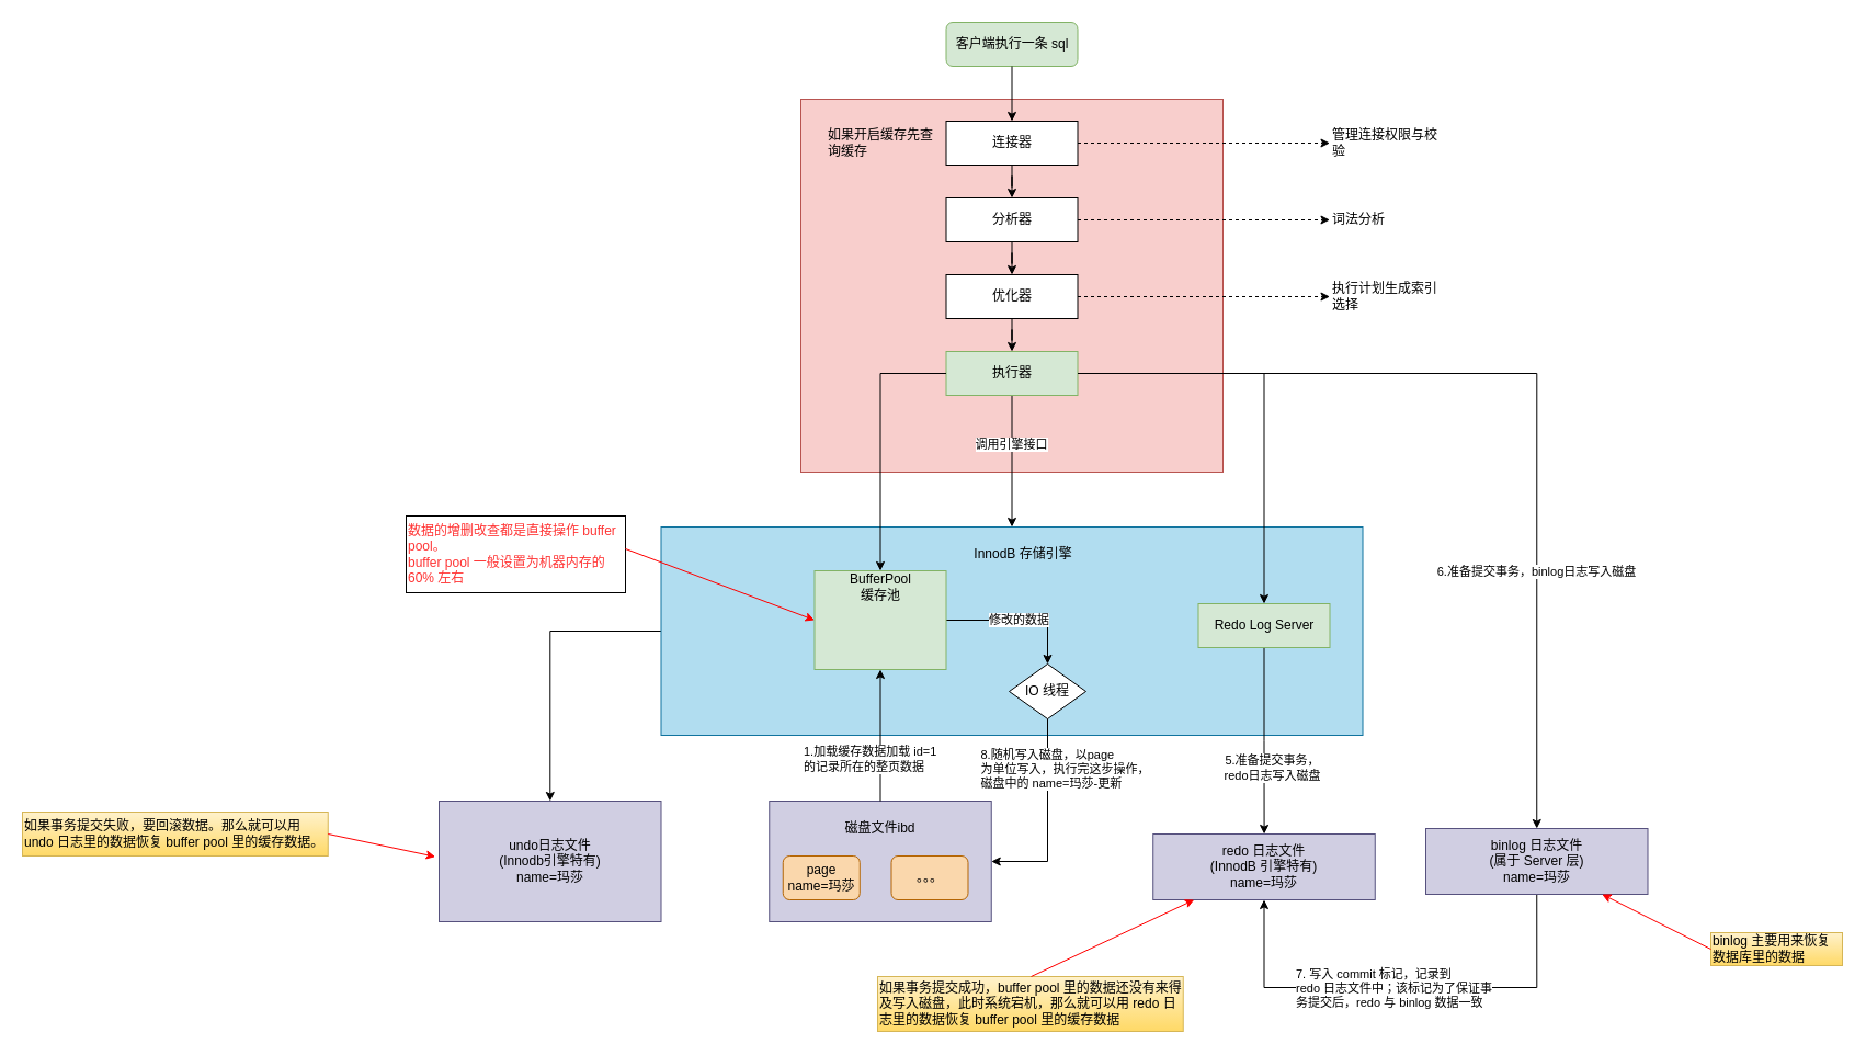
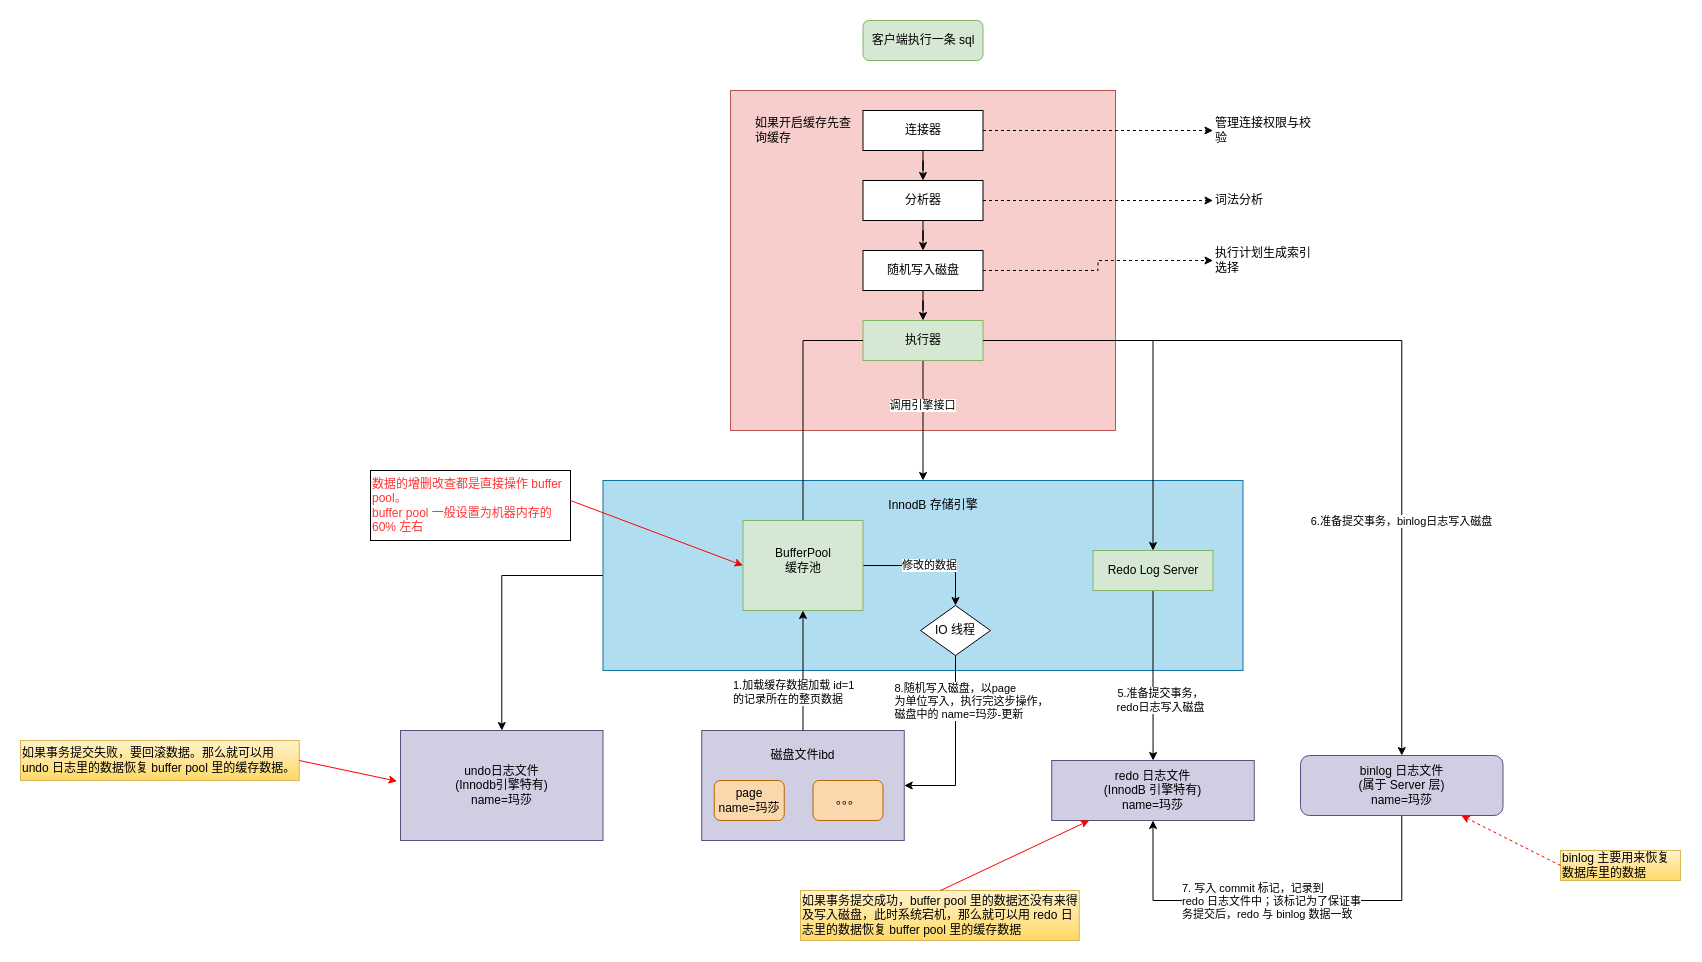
  <mxCell id="0" />
  <mxCell id="1" parent="0" />
  <mxCell id="2" value="客户端执行一条 sql" style="rounded=1;whiteSpace=wrap;html=1;fillColor=#d5e8d4;strokeColor=#82b366;" vertex="1" parent="1"><mxGeometry x="862.5" y="20" width="120" height="40" as="geometry" /></mxCell>
  <mxCell id="3" value="" style="rounded=0;whiteSpace=wrap;html=1;fillColor=#f8cecc;strokeColor=#b85450;" vertex="1" parent="1"><mxGeometry x="730" y="90" width="385" height="340" as="geometry" /></mxCell>
  <mxCell id="4" value="" style="edgeStyle=orthogonalEdgeStyle;rounded=0;orthogonalLoop=1;jettySize=auto;html=1;" edge="1" parent="1" source="6" target="9"><mxGeometry relative="1" as="geometry" /></mxCell>
  <mxCell id="5" style="edgeStyle=orthogonalEdgeStyle;rounded=0;orthogonalLoop=1;jettySize=auto;html=1;exitX=1;exitY=0.5;exitDx=0;exitDy=0;entryX=0;entryY=0.5;entryDx=0;entryDy=0;dashed=1;" edge="1" parent="1" source="6" target="20"><mxGeometry relative="1" as="geometry" /></mxCell>
  <mxCell id="6" value="连接器" style="rounded=0;whiteSpace=wrap;html=1;" vertex="1" parent="1"><mxGeometry x="862.5" y="110" width="120" height="40" as="geometry" /></mxCell>
- <mxCell id="7" style="edgeStyle=orthogonalEdgeStyle;rounded=0;orthogonalLoop=1;jettySize=auto;html=1;" edge="1" parent="1" source="2" target="6"><mxGeometry relative="1" as="geometry" /></mxCell>
  <mxCell id="8" value="" style="edgeStyle=orthogonalEdgeStyle;rounded=0;orthogonalLoop=1;jettySize=auto;html=1;" edge="1" parent="1" source="9" target="13"><mxGeometry relative="1" as="geometry" /></mxCell>
  <mxCell id="9" value="分析器" style="whiteSpace=wrap;html=1;rounded=0;" vertex="1" parent="1"><mxGeometry x="862.5" y="180" width="120" height="40" as="geometry" /></mxCell>
  <mxCell id="10" style="edgeStyle=orthogonalEdgeStyle;rounded=0;orthogonalLoop=1;jettySize=auto;html=1;exitX=0.5;exitY=1;exitDx=0;exitDy=0;" edge="1" parent="1" source="9" target="9"><mxGeometry relative="1" as="geometry" /></mxCell>
  <mxCell id="11" style="edgeStyle=orthogonalEdgeStyle;rounded=0;orthogonalLoop=1;jettySize=auto;html=1;" edge="1" parent="1" source="13" target="18"><mxGeometry relative="1" as="geometry" /></mxCell>
  <mxCell id="12" style="edgeStyle=orthogonalEdgeStyle;rounded=0;orthogonalLoop=1;jettySize=auto;html=1;entryX=0;entryY=0.5;entryDx=0;entryDy=0;dashed=1;" edge="1" parent="1" source="13" target="23"><mxGeometry relative="1" as="geometry" /></mxCell>
- <mxCell id="13" value="优化器" style="whiteSpace=wrap;html=1;rounded=0;" vertex="1" parent="1"><mxGeometry x="862.5" y="250" width="120" height="40" as="geometry" /></mxCell>
+ <mxCell id="13" value="随机写入磁盘" style="whiteSpace=wrap;html=1;rounded=0;" vertex="1" parent="1"><mxGeometry x="862.5" y="250" width="120" height="40" as="geometry" /></mxCell>
  <mxCell id="14" style="edgeStyle=orthogonalEdgeStyle;rounded=0;orthogonalLoop=1;jettySize=auto;html=1;exitX=0.5;exitY=1;exitDx=0;exitDy=0;entryX=0.5;entryY=0;entryDx=0;entryDy=0;" edge="1" parent="1" source="18" target="25"><mxGeometry relative="1" as="geometry" /></mxCell>
  <mxCell id="15" value="调用引擎接口" style="edgeLabel;html=1;align=center;verticalAlign=middle;resizable=0;points=[];" vertex="1" connectable="0" parent="14"><mxGeometry x="-0.269" y="-1" relative="1" as="geometry"><mxPoint as="offset" /></mxGeometry></mxCell>
  <mxCell id="16" style="edgeStyle=orthogonalEdgeStyle;rounded=0;orthogonalLoop=1;jettySize=auto;html=1;entryX=0.5;entryY=0;entryDx=0;entryDy=0;fontColor=#000000;" edge="1" parent="1" source="18" target="49"><mxGeometry relative="1" as="geometry" /></mxCell>
  <mxCell id="17" value="6.准备提交事务，binlog日志写入磁盘" style="edgeLabel;html=1;align=center;verticalAlign=middle;resizable=0;points=[];fontColor=#000000;" vertex="1" connectable="0" parent="16"><mxGeometry x="0.437" y="-1" relative="1" as="geometry"><mxPoint as="offset" /></mxGeometry></mxCell>
  <mxCell id="18" value="执行器" style="whiteSpace=wrap;html=1;rounded=0;fillColor=#d5e8d4;strokeColor=#82b366;" vertex="1" parent="1"><mxGeometry x="862.5" y="320" width="120" height="40" as="geometry" /></mxCell>
  <mxCell id="19" value="如果开启缓存先查询缓存" style="text;html=1;strokeColor=none;fillColor=none;align=left;verticalAlign=middle;whiteSpace=wrap;rounded=0;" vertex="1" parent="1"><mxGeometry x="752.5" y="115" width="100" height="30" as="geometry" /></mxCell>
  <mxCell id="20" value="管理连接权限与校验" style="text;html=1;strokeColor=none;fillColor=none;align=left;verticalAlign=middle;whiteSpace=wrap;rounded=0;" vertex="1" parent="1"><mxGeometry x="1212.5" y="115" width="100" height="30" as="geometry" /></mxCell>
  <mxCell id="21" style="edgeStyle=orthogonalEdgeStyle;rounded=0;orthogonalLoop=1;jettySize=auto;html=1;exitX=1;exitY=0.5;exitDx=0;exitDy=0;dashed=1;entryX=0;entryY=0.5;entryDx=0;entryDy=0;" edge="1" parent="1" source="9" target="22"><mxGeometry relative="1" as="geometry"><mxPoint x="1202.5" y="200" as="targetPoint" /><mxPoint x="1092.5" y="200" as="sourcePoint" /></mxGeometry></mxCell>
  <mxCell id="22" value="词法分析" style="text;html=1;strokeColor=none;fillColor=none;align=left;verticalAlign=middle;whiteSpace=wrap;rounded=0;" vertex="1" parent="1"><mxGeometry x="1212.5" y="185" width="100" height="30" as="geometry" /></mxCell>
- <mxCell id="23" value="执行计划生成索引选择" style="text;html=1;strokeColor=none;fillColor=none;align=left;verticalAlign=middle;whiteSpace=wrap;rounded=0;" vertex="1" parent="1"><mxGeometry x="1212.5" y="255" width="100" height="30" as="geometry" /></mxCell>
+ <mxCell id="23" value="执行计划生成索引选择" style="text;html=1;strokeColor=none;fillColor=none;align=left;verticalAlign=middle;whiteSpace=wrap;rounded=0;" vertex="1" parent="1"><mxGeometry x="1212.5" y="245" width="100" height="30" as="geometry" /></mxCell>
  <mxCell id="24" style="edgeStyle=orthogonalEdgeStyle;rounded=0;orthogonalLoop=1;jettySize=auto;html=1;fontColor=#000000;exitX=0;exitY=0.5;exitDx=0;exitDy=0;" edge="1" parent="1" source="25" target="50"><mxGeometry relative="1" as="geometry" /></mxCell>
  <mxCell id="25" value="" style="rounded=0;whiteSpace=wrap;html=1;fillColor=#b1ddf0;strokeColor=#10739e;" vertex="1" parent="1"><mxGeometry x="602.5" y="480" width="640" height="190" as="geometry" /></mxCell>
  <mxCell id="26" value="InnodB 存储引擎" style="text;html=1;strokeColor=none;fillColor=none;align=center;verticalAlign=middle;whiteSpace=wrap;rounded=0;" vertex="1" parent="1"><mxGeometry x="882.5" y="490" width="100" height="30" as="geometry" /></mxCell>
  <mxCell id="27" value="修改的数据" style="edgeStyle=orthogonalEdgeStyle;rounded=0;orthogonalLoop=1;jettySize=auto;html=1;exitX=1;exitY=0.5;exitDx=0;exitDy=0;entryX=0.5;entryY=0;entryDx=0;entryDy=0;" edge="1" parent="1" source="38" target="33"><mxGeometry relative="1" as="geometry" /></mxCell>
  <mxCell id="28" style="edgeStyle=orthogonalEdgeStyle;rounded=0;orthogonalLoop=1;jettySize=auto;html=1;exitX=0.5;exitY=1;exitDx=0;exitDy=0;fontColor=#000000;" edge="1" parent="1" source="30" target="46"><mxGeometry relative="1" as="geometry" /></mxCell>
  <mxCell id="29" value="5.准备提交事务，&lt;br&gt;redo日志写入磁盘" style="edgeLabel;html=1;align=center;verticalAlign=middle;resizable=0;points=[];fontColor=#000000;" vertex="1" connectable="0" parent="28"><mxGeometry x="0.383" y="-1" relative="1" as="geometry"><mxPoint x="8" y="-8" as="offset" /></mxGeometry></mxCell>
  <mxCell id="30" value="Redo Log Server" style="rounded=0;whiteSpace=wrap;html=1;fillColor=#d5e8d4;strokeColor=#82b366;" vertex="1" parent="1"><mxGeometry x="1092.5" y="550" width="120" height="40" as="geometry" /></mxCell>
  <mxCell id="31" style="edgeStyle=orthogonalEdgeStyle;rounded=0;orthogonalLoop=1;jettySize=auto;html=1;exitX=0.5;exitY=1;exitDx=0;exitDy=0;entryX=1;entryY=0.5;entryDx=0;entryDy=0;fontColor=#000000;" edge="1" parent="1" source="33" target="40"><mxGeometry relative="1" as="geometry" /></mxCell>
  <mxCell id="32" value="&lt;div style=&quot;text-align: left;&quot;&gt;8.随机写入磁盘，以page&lt;/div&gt;&lt;div style=&quot;text-align: left;&quot;&gt;为单位写入，执行完这步操作，&lt;/div&gt;&lt;div style=&quot;text-align: left;&quot;&gt;磁盘中的 name=玛莎-更新&lt;/div&gt;" style="edgeLabel;html=1;align=center;verticalAlign=middle;resizable=0;points=[];fontColor=#000000;" vertex="1" connectable="0" parent="31"><mxGeometry x="-0.637" y="-3" relative="1" as="geometry"><mxPoint x="18" y="12" as="offset" /></mxGeometry></mxCell>
  <mxCell id="33" value="IO 线程" style="rhombus;whiteSpace=wrap;html=1;" vertex="1" parent="1"><mxGeometry x="920" y="605" width="70" height="50" as="geometry" /></mxCell>
  <mxCell id="34" value="&lt;font color=&quot;#ff3333&quot;&gt;数据的增删改查都是直接操作 buffer pool。&lt;br&gt;buffer pool 一般设置为机器内存的 60% 左右&lt;/font&gt;" style="text;html=1;strokeColor=default;fillColor=none;align=left;verticalAlign=middle;whiteSpace=wrap;rounded=0;" vertex="1" parent="1"><mxGeometry x="370" y="470" width="200" height="70" as="geometry" /></mxCell>
  <mxCell id="35" style="edgeStyle=orthogonalEdgeStyle;rounded=0;orthogonalLoop=1;jettySize=auto;html=1;exitX=1;exitY=0.5;exitDx=0;exitDy=0;fontColor=#FF3333;" edge="1" parent="1" source="18" target="30"><mxGeometry relative="1" as="geometry" /></mxCell>
  <mxCell id="36" style="edgeStyle=orthogonalEdgeStyle;rounded=0;orthogonalLoop=1;jettySize=auto;html=1;exitX=0;exitY=0.5;exitDx=0;exitDy=0;fontColor=#FF3333;" edge="1" parent="1" source="18" target="39"><mxGeometry relative="1" as="geometry" /></mxCell>
  <mxCell id="37" value="" style="group" vertex="1" connectable="0" parent="1"><mxGeometry x="742.5" y="520" width="120" height="90" as="geometry" /></mxCell>
  <mxCell id="38" value="" style="rounded=0;whiteSpace=wrap;html=1;fillColor=#d5e8d4;strokeColor=#82b366;" vertex="1" parent="37"><mxGeometry width="120" height="90" as="geometry" /></mxCell>
- <mxCell id="39" value="BufferPool缓存池" style="text;html=1;strokeColor=none;fillColor=none;align=center;verticalAlign=middle;whiteSpace=wrap;rounded=0;" vertex="1" parent="37"><mxGeometry x="30" width="60" height="30" as="geometry" /></mxCell>
+ <mxCell id="39" value="BufferPool缓存池" style="text;html=1;strokeColor=none;fillColor=none;align=center;verticalAlign=middle;whiteSpace=wrap;rounded=0;" vertex="1" parent="37"><mxGeometry x="30" y="25" width="60" height="30" as="geometry" /></mxCell>
  <mxCell id="40" value="" style="rounded=0;whiteSpace=wrap;html=1;strokeColor=#56517e;fillColor=#d0cee2;" vertex="1" parent="1"><mxGeometry x="701.25" y="730" width="202.5" height="110" as="geometry" /></mxCell>
  <mxCell id="41" style="edgeStyle=orthogonalEdgeStyle;rounded=0;orthogonalLoop=1;jettySize=auto;html=1;entryX=0.5;entryY=1;entryDx=0;entryDy=0;fontColor=#000000;exitX=0.5;exitY=0;exitDx=0;exitDy=0;" edge="1" parent="1" source="40" target="38"><mxGeometry relative="1" as="geometry" /></mxCell>
  <mxCell id="42" value="1.加载缓存数据加载 id=1 &lt;br&gt;的记录所在的整页数据" style="edgeLabel;html=1;align=left;verticalAlign=middle;resizable=0;points=[];fontColor=#000000;" vertex="1" connectable="0" parent="41"><mxGeometry x="-0.243" y="-1" relative="1" as="geometry"><mxPoint x="-73" y="6" as="offset" /></mxGeometry></mxCell>
  <mxCell id="43" value="磁盘文件ibd" style="text;html=1;strokeColor=none;fillColor=none;align=center;verticalAlign=middle;whiteSpace=wrap;rounded=0;fontColor=#000000;" vertex="1" parent="1"><mxGeometry x="763" y="740" width="79" height="30" as="geometry" /></mxCell>
  <mxCell id="44" value="page&lt;br style=&quot;border-color: var(--border-color);&quot;&gt;name=玛莎" style="rounded=1;whiteSpace=wrap;html=1;strokeColor=#b46504;fillColor=#fad7ac;" vertex="1" parent="1"><mxGeometry x="713.75" y="780" width="70" height="40" as="geometry" /></mxCell>
  <mxCell id="45" value="。。。" style="rounded=1;whiteSpace=wrap;html=1;strokeColor=#b46504;fillColor=#fad7ac;" vertex="1" parent="1"><mxGeometry x="812.5" y="780" width="70" height="40" as="geometry" /></mxCell>
  <mxCell id="46" value="redo 日志文件&lt;br&gt;(InnodB 引擎特有)&lt;br&gt;name=玛莎" style="rounded=0;whiteSpace=wrap;html=1;strokeColor=#56517e;fillColor=#d0cee2;" vertex="1" parent="1"><mxGeometry x="1051.25" y="760" width="202.5" height="60" as="geometry" /></mxCell>
  <mxCell id="47" style="edgeStyle=orthogonalEdgeStyle;rounded=0;orthogonalLoop=1;jettySize=auto;html=1;entryX=0.5;entryY=1;entryDx=0;entryDy=0;fontColor=#000000;exitX=0.5;exitY=1;exitDx=0;exitDy=0;" edge="1" parent="1" source="49" target="46"><mxGeometry relative="1" as="geometry"><Array as="points"><mxPoint x="1401" y="900" /><mxPoint x="1153" y="900" /></Array></mxGeometry></mxCell>
  <mxCell id="48" value="7. 写入 commit 标记，记录到 &lt;br&gt;redo 日志文件中；该标记为了保证事&lt;br&gt;务提交后，redo 与 binlog 数据一致" style="edgeLabel;html=1;align=left;verticalAlign=middle;resizable=0;points=[];fontColor=#000000;" vertex="1" connectable="0" parent="47"><mxGeometry x="0.254" relative="1" as="geometry"><mxPoint x="-47" as="offset" /></mxGeometry></mxCell>
- <mxCell id="49" value="binlog 日志文件&lt;br&gt;(属于 Server 层)&lt;br&gt;name=玛莎" style="rounded=0;whiteSpace=wrap;html=1;strokeColor=#56517e;fillColor=#d0cee2;" vertex="1" parent="1"><mxGeometry x="1300" y="755" width="202.5" height="60" as="geometry" /></mxCell>
+ <mxCell id="49" value="binlog 日志文件&lt;br&gt;(属于 Server 层)&lt;br&gt;name=玛莎" style="whiteSpace=wrap;html=1;strokeColor=#56517e;fillColor=#d0cee2;rounded=1;" vertex="1" parent="1"><mxGeometry x="1300" y="755" width="202.5" height="60" as="geometry" /></mxCell>
  <mxCell id="50" value="undo日志文件&lt;br&gt;(Innodb引擎特有)&lt;br&gt;name=玛莎" style="rounded=0;whiteSpace=wrap;html=1;strokeColor=#56517e;fillColor=#d0cee2;" vertex="1" parent="1"><mxGeometry x="400" y="730" width="202.5" height="110" as="geometry" /></mxCell>
  <mxCell id="51" value="binlog 主要用来恢复数据库里的数据" style="text;html=1;strokeColor=#d6b656;fillColor=#fff2cc;align=left;verticalAlign=middle;whiteSpace=wrap;rounded=0;gradientColor=#ffd966;" vertex="1" parent="1"><mxGeometry x="1560" y="850" width="120" height="30" as="geometry" /></mxCell>
  <mxCell id="52" value="如果事务提交成功，buffer pool 里的数据还没有来得及写入磁盘，此时系统宕机，那么就可以用 redo 日志里的数据恢复 buffer pool 里的缓存数据" style="text;html=1;strokeColor=#d6b656;fillColor=#fff2cc;align=left;verticalAlign=middle;whiteSpace=wrap;rounded=0;gradientColor=#ffd966;" vertex="1" parent="1"><mxGeometry x="800" y="890" width="278.75" height="50" as="geometry" /></mxCell>
  <mxCell id="53" value="" style="endArrow=classic;html=1;rounded=0;fontColor=#000000;fillColor=#f8cecc;gradientColor=#ea6b66;strokeColor=#FF0000;" edge="1" parent="1" target="46"><mxGeometry width="50" height="50" relative="1" as="geometry"><mxPoint x="940" y="890" as="sourcePoint" /><mxPoint x="990" y="840" as="targetPoint" /></mxGeometry></mxCell>
- <mxCell id="54" value="" style="endArrow=classic;html=1;rounded=0;fontColor=#000000;exitX=0;exitY=0.5;exitDx=0;exitDy=0;strokeColor=#FF0000;" edge="1" parent="1" source="51" target="49"><mxGeometry width="50" height="50" relative="1" as="geometry"><mxPoint x="1540" y="790" as="sourcePoint" /><mxPoint x="1590" y="740" as="targetPoint" /></mxGeometry></mxCell>
+ <mxCell id="54" value="" style="endArrow=classic;html=1;rounded=0;fontColor=#000000;exitX=0;exitY=0.5;exitDx=0;exitDy=0;strokeColor=#FF0000;dashed=1;" edge="1" parent="1" source="51" target="49"><mxGeometry width="50" height="50" relative="1" as="geometry"><mxPoint x="1540" y="790" as="sourcePoint" /><mxPoint x="1590" y="740" as="targetPoint" /></mxGeometry></mxCell>
  <mxCell id="55" value="" style="endArrow=classic;html=1;rounded=0;fontColor=#000000;fillColor=#f8cecc;gradientColor=#ea6b66;strokeColor=#FF0000;entryX=0;entryY=0.5;entryDx=0;entryDy=0;" edge="1" parent="1" target="38"><mxGeometry width="50" height="50" relative="1" as="geometry"><mxPoint x="570" y="500" as="sourcePoint" /><mxPoint x="718.75" y="430" as="targetPoint" /></mxGeometry></mxCell>
  <mxCell id="56" value="如果事务提交失败，要回滚数据。那么就可以用 undo 日志里的数据恢复 buffer pool 里的缓存数据。" style="text;html=1;strokeColor=#d6b656;fillColor=#fff2cc;align=left;verticalAlign=middle;whiteSpace=wrap;rounded=0;gradientColor=#ffd966;" vertex="1" parent="1"><mxGeometry x="20" y="740" width="278.75" height="40" as="geometry" /></mxCell>
  <mxCell id="57" value="" style="endArrow=classic;html=1;rounded=0;fontColor=#000000;fillColor=#f8cecc;gradientColor=#ea6b66;strokeColor=#FF0000;entryX=-0.017;entryY=0.461;entryDx=0;entryDy=0;entryPerimeter=0;exitX=1;exitY=0.5;exitDx=0;exitDy=0;" edge="1" parent="1" source="56" target="50"><mxGeometry width="50" height="50" relative="1" as="geometry"><mxPoint x="298.75" y="755" as="sourcePoint" /><mxPoint x="471.25" y="820" as="targetPoint" /></mxGeometry></mxCell>
